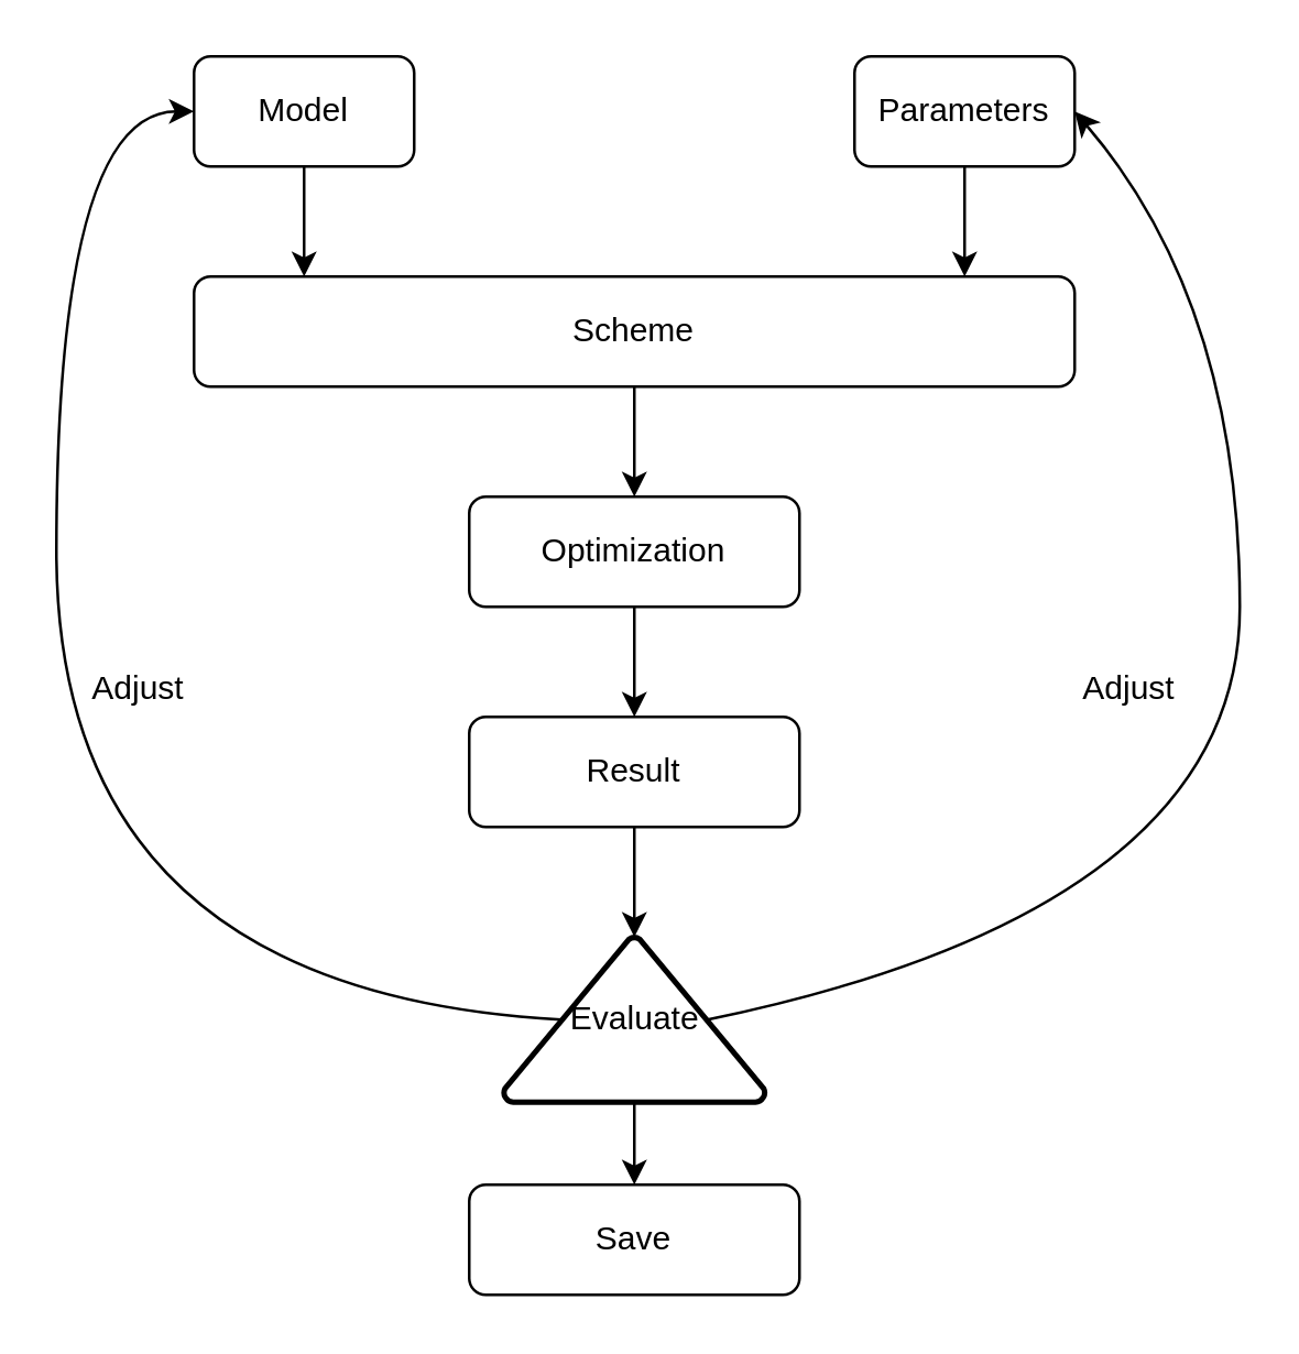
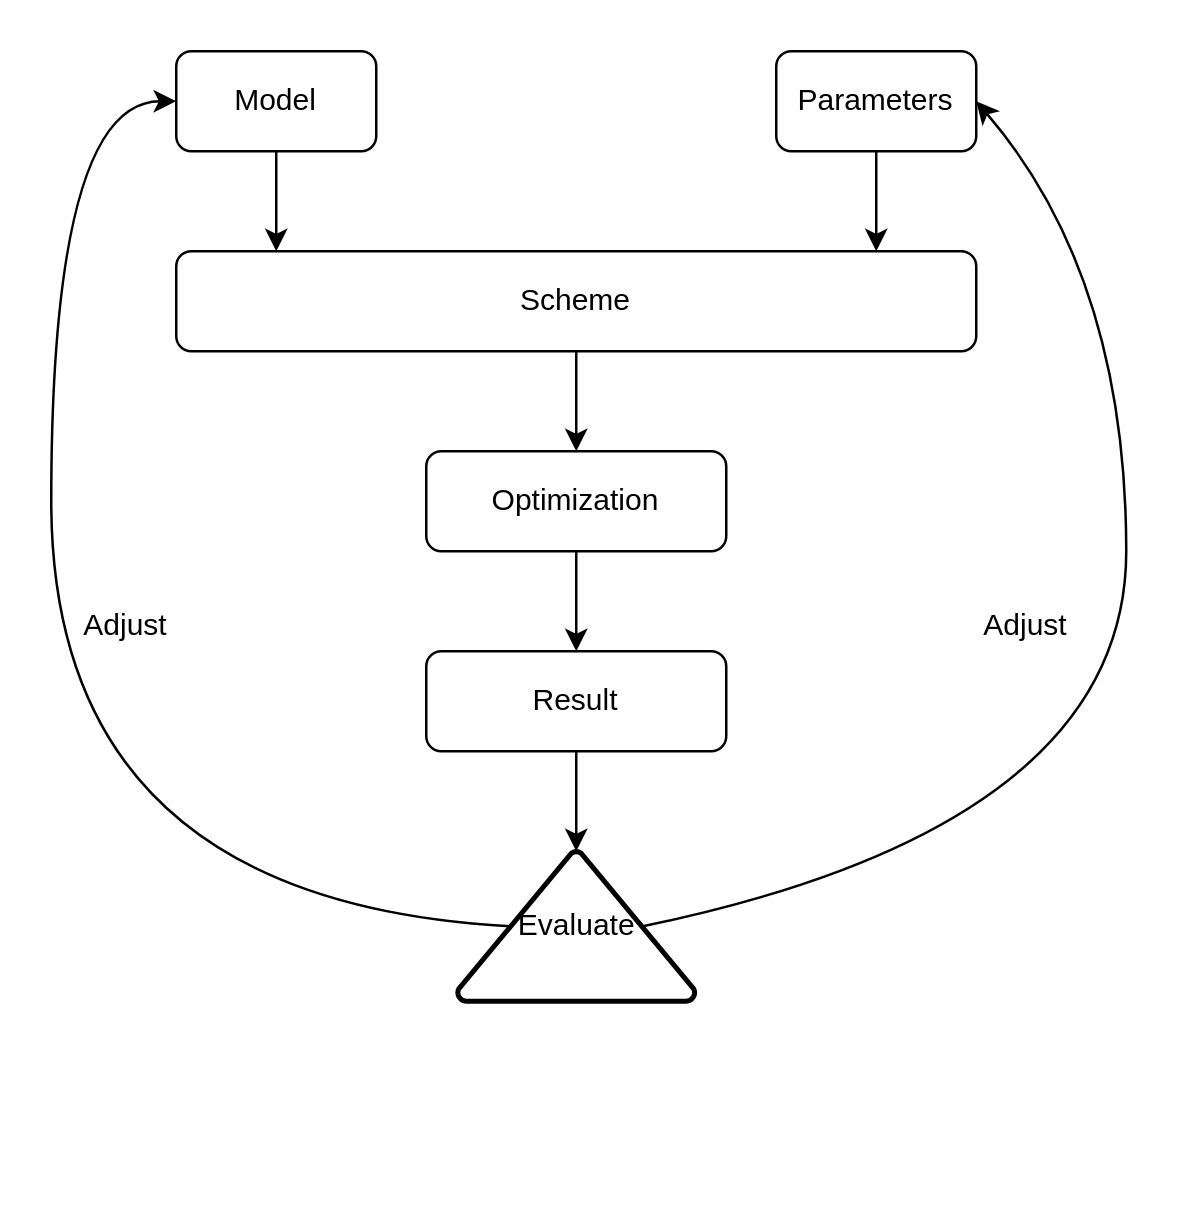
  <mxCell id="0" />
  <mxCell id="1" parent="0" />
  <mxCell id="2" style="edgeStyle=orthogonalEdgeStyle;rounded=0;orthogonalLoop=1;jettySize=auto;html=1;entryX=0.125;entryY=0;entryDx=0;entryDy=0;entryPerimeter=0;" parent="1" source="3" target="7" edge="1"><mxGeometry relative="1" as="geometry" /></mxCell>
  <mxCell id="3" value="Model" style="rounded=1;whiteSpace=wrap;html=1;" parent="1" vertex="1"><mxGeometry x="70" y="20" width="80" height="40" as="geometry" /></mxCell>
  <mxCell id="4" style="edgeStyle=orthogonalEdgeStyle;rounded=0;orthogonalLoop=1;jettySize=auto;html=1;entryX=0.875;entryY=0;entryDx=0;entryDy=0;entryPerimeter=0;" parent="1" source="5" target="7" edge="1"><mxGeometry relative="1" as="geometry" /></mxCell>
  <mxCell id="5" value="Parameters" style="rounded=1;whiteSpace=wrap;html=1;" parent="1" vertex="1"><mxGeometry x="310" y="20" width="80" height="40" as="geometry" /></mxCell>
  <mxCell id="6" style="edgeStyle=orthogonalEdgeStyle;rounded=0;orthogonalLoop=1;jettySize=auto;html=1;entryX=0.5;entryY=0;entryDx=0;entryDy=0;" parent="1" source="7" target="9" edge="1"><mxGeometry relative="1" as="geometry" /></mxCell>
  <mxCell id="7" value="Scheme" style="rounded=1;whiteSpace=wrap;html=1;" parent="1" vertex="1"><mxGeometry x="70" y="100" width="320" height="40" as="geometry" /></mxCell>
  <mxCell id="8" style="edgeStyle=orthogonalEdgeStyle;rounded=0;orthogonalLoop=1;jettySize=auto;html=1;entryX=0.5;entryY=0;entryDx=0;entryDy=0;" parent="1" source="9" target="11" edge="1"><mxGeometry relative="1" as="geometry" /></mxCell>
  <mxCell id="9" value="Optimization" style="rounded=1;whiteSpace=wrap;html=1;" parent="1" vertex="1"><mxGeometry x="170" y="180" width="120" height="40" as="geometry" /></mxCell>
  <mxCell id="10" style="edgeStyle=orthogonalEdgeStyle;rounded=0;orthogonalLoop=1;jettySize=auto;html=1;entryX=0.5;entryY=0;entryDx=0;entryDy=0;entryPerimeter=0;" edge="1" parent="1" source="11" target="14"><mxGeometry relative="1" as="geometry" /></mxCell>
  <mxCell id="11" value="Result" style="rounded=1;whiteSpace=wrap;html=1;" parent="1" vertex="1"><mxGeometry x="170" y="260" width="120" height="40" as="geometry" /></mxCell>
  <mxCell id="12" value="" style="curved=1;endArrow=classic;html=1;exitX=0.22;exitY=0.5;exitDx=0;exitDy=0;exitPerimeter=0;" edge="1" parent="1" source="14"><mxGeometry width="50" height="50" relative="1" as="geometry"><mxPoint x="160" y="270" as="sourcePoint" /><mxPoint x="70" y="40" as="targetPoint" /><Array as="points"><mxPoint x="20" y="360" /><mxPoint x="20" y="40" /></Array></mxGeometry></mxCell>
- <mxCell id="13" style="edgeStyle=orthogonalEdgeStyle;rounded=0;orthogonalLoop=1;jettySize=auto;html=1;" edge="1" parent="1" source="14" target="16"><mxGeometry relative="1" as="geometry"><mxPoint x="230" y="460" as="targetPoint" /></mxGeometry></mxCell>
  <mxCell id="14" value="Evaluate" style="strokeWidth=2;html=1;shape=mxgraph.flowchart.extract_or_measurement;whiteSpace=wrap;" vertex="1" parent="1"><mxGeometry x="182.5" y="340" width="95" height="60" as="geometry" /></mxCell>
  <mxCell id="15" value="" style="curved=1;endArrow=classic;html=1;entryX=1;entryY=0.5;entryDx=0;entryDy=0;exitX=0.78;exitY=0.5;exitDx=0;exitDy=0;exitPerimeter=0;" edge="1" parent="1" source="14" target="5"><mxGeometry width="50" height="50" relative="1" as="geometry"><mxPoint x="400" y="330" as="sourcePoint" /><mxPoint x="450" y="280" as="targetPoint" /><Array as="points"><mxPoint x="450" y="330" /><mxPoint x="450" y="110" /></Array></mxGeometry></mxCell>
- <mxCell id="16" value="Save" style="rounded=1;whiteSpace=wrap;html=1;" vertex="1" parent="1"><mxGeometry x="170" y="430" width="120" height="40" as="geometry" /></mxCell>
  <mxCell id="17" value="Adjust" style="text;html=1;strokeColor=none;fillColor=none;align=center;verticalAlign=middle;whiteSpace=wrap;rounded=0;" vertex="1" parent="1"><mxGeometry x="30" y="240" width="40" height="20" as="geometry" /></mxCell>
  <mxCell id="18" value="Adjust" style="text;html=1;strokeColor=none;fillColor=none;align=center;verticalAlign=middle;whiteSpace=wrap;rounded=0;" vertex="1" parent="1"><mxGeometry x="390" y="240" width="40" height="20" as="geometry" /></mxCell>
